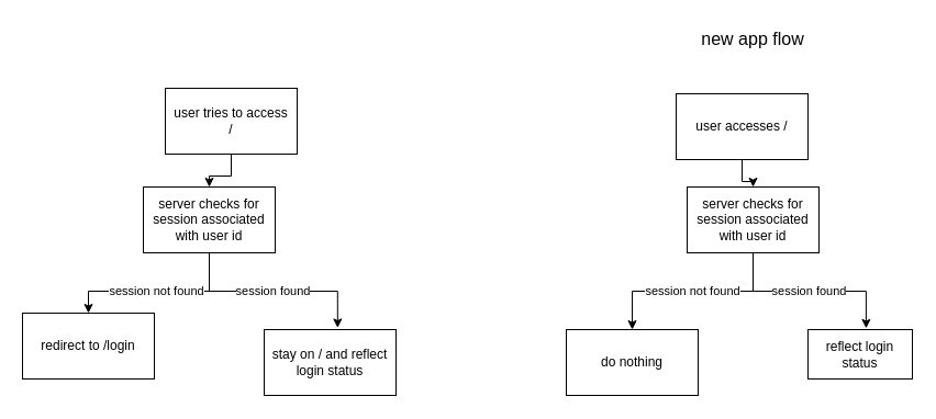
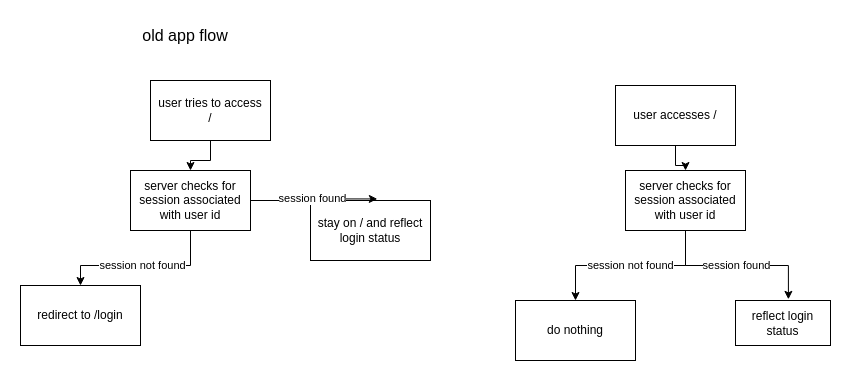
  <mxCell id="0" />
  <mxCell id="1" parent="0" />
  <mxCell id="2" style="edgeStyle=orthogonalEdgeStyle;rounded=0;orthogonalLoop=1;jettySize=auto;html=1;entryX=0.5;entryY=0;entryDx=0;entryDy=0;" edge="1" parent="1" source="3" target="5"><mxGeometry relative="1" as="geometry" /></mxCell>
  <mxCell id="3" value="user tries to access&lt;div&gt;/&lt;/div&gt;" style="rounded=0;whiteSpace=wrap;html=1;" vertex="1" parent="1"><mxGeometry x="150" y="80" width="120" height="60" as="geometry" /></mxCell>
  <mxCell id="4" value="session not found" style="edgeStyle=orthogonalEdgeStyle;rounded=0;orthogonalLoop=1;jettySize=auto;html=1;entryX=0.5;entryY=0;entryDx=0;entryDy=0;" edge="1" parent="1" source="5" target="6"><mxGeometry relative="1" as="geometry"><Array as="points"><mxPoint x="190" y="265" /><mxPoint x="80" y="265" /></Array></mxGeometry></mxCell>
  <mxCell id="5" value="server checks for session associated with user id" style="rounded=0;whiteSpace=wrap;html=1;" vertex="1" parent="1"><mxGeometry x="130" y="170" width="120" height="60" as="geometry" /></mxCell>
  <mxCell id="6" value="redirect to /login" style="rounded=0;whiteSpace=wrap;html=1;" vertex="1" parent="1"><mxGeometry x="20" y="285" width="120" height="60" as="geometry" /></mxCell>
- <mxCell id="7" value="stay on / and reflect login status" style="rounded=0;whiteSpace=wrap;html=1;" vertex="1" parent="1"><mxGeometry x="240" y="300" width="120" height="60" as="geometry" /></mxCell>
+ <mxCell id="7" value="stay on / and reflect login status" style="rounded=0;whiteSpace=wrap;html=1;" vertex="1" parent="1"><mxGeometry x="310" y="200" width="120" height="60" as="geometry" /></mxCell>
  <mxCell id="8" value="session found" style="edgeStyle=orthogonalEdgeStyle;rounded=0;orthogonalLoop=1;jettySize=auto;html=1;entryX=0.557;entryY=-0.026;entryDx=0;entryDy=0;entryPerimeter=0;" edge="1" parent="1" source="5" target="7"><mxGeometry relative="1" as="geometry" /></mxCell>
- <mxCell id="10" value="new app flow" style="text;html=1;align=center;verticalAlign=middle;whiteSpace=wrap;rounded=0;fontSize=16;" vertex="1" parent="1"><mxGeometry x="620" y="20" width="130" height="30" as="geometry" /></mxCell>
+ <mxCell id="9" value="old app flow" style="text;html=1;align=center;verticalAlign=middle;whiteSpace=wrap;rounded=0;fontSize=16;" vertex="1" parent="1"><mxGeometry x="120" y="20" width="130" height="30" as="geometry" /></mxCell>
  <mxCell id="11" style="edgeStyle=orthogonalEdgeStyle;rounded=0;orthogonalLoop=1;jettySize=auto;html=1;entryX=0.5;entryY=0;entryDx=0;entryDy=0;" edge="1" source="12" target="14" parent="1"><mxGeometry relative="1" as="geometry" /></mxCell>
  <mxCell id="12" value="user accesses /" style="rounded=0;whiteSpace=wrap;html=1;" vertex="1" parent="1"><mxGeometry x="615" y="85" width="120" height="60" as="geometry" /></mxCell>
  <mxCell id="13" value="session not found" style="edgeStyle=orthogonalEdgeStyle;rounded=0;orthogonalLoop=1;jettySize=auto;html=1;entryX=0.5;entryY=0;entryDx=0;entryDy=0;" edge="1" source="14" target="15" parent="1"><mxGeometry relative="1" as="geometry"><Array as="points"><mxPoint x="685" y="265" /><mxPoint x="575" y="265" /></Array></mxGeometry></mxCell>
  <mxCell id="14" value="server checks for session associated with user id" style="rounded=0;whiteSpace=wrap;html=1;" vertex="1" parent="1"><mxGeometry x="625" y="170" width="120" height="60" as="geometry" /></mxCell>
  <mxCell id="15" value="do nothing" style="rounded=0;whiteSpace=wrap;html=1;" vertex="1" parent="1"><mxGeometry x="515" y="300" width="120" height="60" as="geometry" /></mxCell>
  <mxCell id="16" value="reflect login status" style="rounded=0;whiteSpace=wrap;html=1;" vertex="1" parent="1"><mxGeometry x="735" y="300" width="95" height="45" as="geometry" /></mxCell>
  <mxCell id="17" value="session found" style="edgeStyle=orthogonalEdgeStyle;rounded=0;orthogonalLoop=1;jettySize=auto;html=1;entryX=0.557;entryY=-0.026;entryDx=0;entryDy=0;entryPerimeter=0;" edge="1" source="14" target="16" parent="1"><mxGeometry relative="1" as="geometry" /></mxCell>
